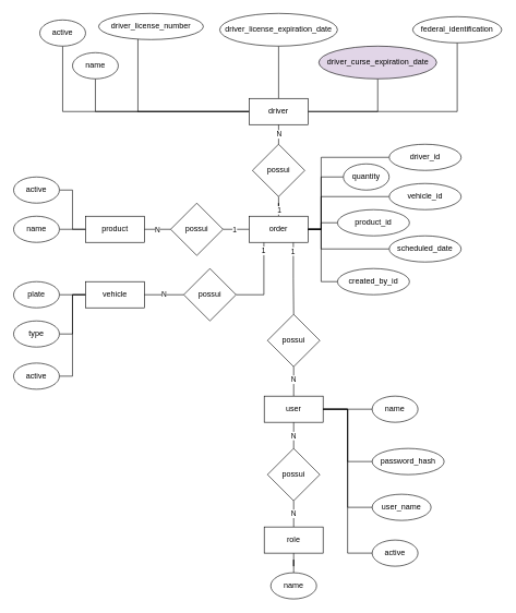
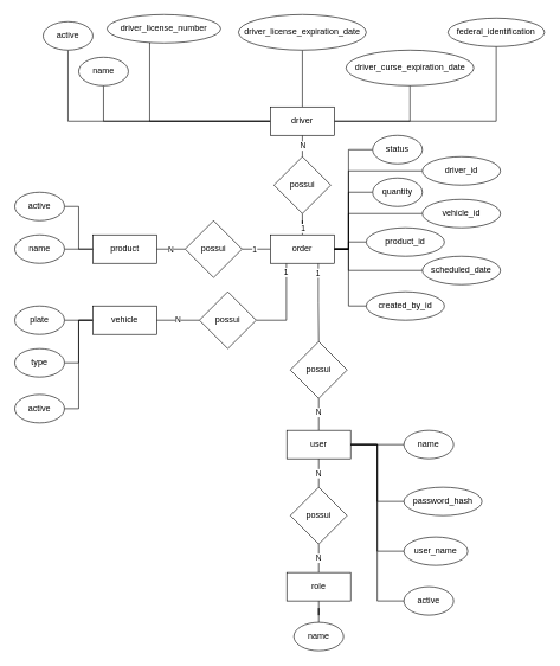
  <mxCell id="0" />
  <mxCell id="1" parent="0" />
  <mxCell id="2" style="edgeStyle=orthogonalEdgeStyle;rounded=0;orthogonalLoop=1;jettySize=auto;html=1;entryX=0.5;entryY=1;entryDx=0;entryDy=0;endArrow=none;endFill=0;" edge="1" parent="1" source="13" target="16"><mxGeometry relative="1" as="geometry" /></mxCell>
  <mxCell id="3" value="1" style="edgeLabel;html=1;align=center;verticalAlign=middle;resizable=0;points=[];" connectable="0" vertex="1" parent="2"><mxGeometry x="-0.632" y="1" relative="1" as="geometry"><mxPoint x="1" y="-1" as="offset" /></mxGeometry></mxCell>
  <mxCell id="4" style="edgeStyle=orthogonalEdgeStyle;rounded=0;orthogonalLoop=1;jettySize=auto;html=1;entryX=1;entryY=0.5;entryDx=0;entryDy=0;endArrow=none;endFill=0;" edge="1" parent="1" source="13" target="28"><mxGeometry relative="1" as="geometry" /></mxCell>
  <mxCell id="5" value="1" style="edgeLabel;html=1;align=center;verticalAlign=middle;resizable=0;points=[];" connectable="0" vertex="1" parent="4"><mxGeometry x="0.171" relative="1" as="geometry"><mxPoint as="offset" /></mxGeometry></mxCell>
  <mxCell id="6" style="edgeStyle=orthogonalEdgeStyle;rounded=0;orthogonalLoop=1;jettySize=auto;html=1;entryX=1;entryY=0.5;entryDx=0;entryDy=0;endArrow=none;endFill=0;exitX=0.25;exitY=1;exitDx=0;exitDy=0;" edge="1" parent="1" source="13" target="34"><mxGeometry relative="1" as="geometry"><Array as="points"><mxPoint x="403" y="450" /></Array></mxGeometry></mxCell>
  <mxCell id="7" value="1" style="edgeLabel;html=1;align=center;verticalAlign=middle;resizable=0;points=[];" connectable="0" vertex="1" parent="6"><mxGeometry x="-0.856" y="-1" relative="1" as="geometry"><mxPoint y="3" as="offset" /></mxGeometry></mxCell>
  <mxCell id="8" value="" style="edgeStyle=orthogonalEdgeStyle;rounded=0;orthogonalLoop=1;jettySize=auto;html=1;endArrow=none;endFill=0;" edge="1" parent="1" source="13" target="49"><mxGeometry relative="1" as="geometry"><Array as="points"><mxPoint x="490" y="350" /><mxPoint x="490" y="270" /></Array></mxGeometry></mxCell>
+ <mxCell id="9" style="edgeStyle=orthogonalEdgeStyle;rounded=0;orthogonalLoop=1;jettySize=auto;html=1;entryX=0;entryY=0.5;entryDx=0;entryDy=0;endArrow=none;endFill=0;" edge="1" parent="1" source="13" target="61"><mxGeometry relative="1" as="geometry"><Array as="points"><mxPoint x="490" y="350" /><mxPoint x="490" y="210" /></Array></mxGeometry></mxCell>
  <mxCell id="10" style="edgeStyle=orthogonalEdgeStyle;rounded=0;orthogonalLoop=1;jettySize=auto;html=1;exitX=0.75;exitY=1;exitDx=0;exitDy=0;endArrow=none;endFill=0;" edge="1" parent="1" source="13" target="37"><mxGeometry relative="1" as="geometry" /></mxCell>
  <mxCell id="11" value="1" style="edgeLabel;html=1;align=center;verticalAlign=middle;resizable=0;points=[];" connectable="0" vertex="1" parent="10"><mxGeometry x="-0.737" y="-1" relative="1" as="geometry"><mxPoint y="-2" as="offset" /></mxGeometry></mxCell>
  <mxCell id="12" style="edgeStyle=orthogonalEdgeStyle;rounded=0;orthogonalLoop=1;jettySize=auto;html=1;entryX=0;entryY=0.5;entryDx=0;entryDy=0;endArrow=none;endFill=0;" edge="1" parent="1" source="13" target="69"><mxGeometry relative="1" as="geometry"><Array as="points"><mxPoint x="490" y="350" /><mxPoint x="490" y="430" /></Array></mxGeometry></mxCell>
  <mxCell id="13" value="order" style="rounded=0;whiteSpace=wrap;html=1;" vertex="1" parent="1"><mxGeometry x="380" y="330" width="90" height="40" as="geometry" /></mxCell>
  <mxCell id="14" style="edgeStyle=orthogonalEdgeStyle;rounded=0;orthogonalLoop=1;jettySize=auto;html=1;entryX=0.5;entryY=1;entryDx=0;entryDy=0;endArrow=none;endFill=0;" edge="1" parent="1" source="16" target="23"><mxGeometry relative="1" as="geometry" /></mxCell>
  <mxCell id="15" value="N" style="edgeLabel;html=1;align=center;verticalAlign=middle;resizable=0;points=[];" connectable="0" vertex="1" parent="14"><mxGeometry x="0.045" y="1" relative="1" as="geometry"><mxPoint x="-1" y="-2" as="offset" /></mxGeometry></mxCell>
  <mxCell id="16" value="possui" style="rhombus;whiteSpace=wrap;html=1;" vertex="1" parent="1"><mxGeometry x="385" y="220" width="80" height="80" as="geometry" /></mxCell>
  <mxCell id="17" style="edgeStyle=orthogonalEdgeStyle;rounded=0;orthogonalLoop=1;jettySize=auto;html=1;entryX=0.5;entryY=1;entryDx=0;entryDy=0;endArrow=none;endFill=0;" edge="1" parent="1" source="23" target="46"><mxGeometry relative="1" as="geometry" /></mxCell>
  <mxCell id="18" style="edgeStyle=orthogonalEdgeStyle;rounded=0;orthogonalLoop=1;jettySize=auto;html=1;entryX=0.5;entryY=1;entryDx=0;entryDy=0;endArrow=none;endFill=0;" edge="1" parent="1" source="23" target="52"><mxGeometry relative="1" as="geometry" /></mxCell>
  <mxCell id="19" style="edgeStyle=orthogonalEdgeStyle;rounded=0;orthogonalLoop=1;jettySize=auto;html=1;endArrow=none;endFill=0;" edge="1" parent="1" source="23" target="53"><mxGeometry relative="1" as="geometry"><Array as="points"><mxPoint x="210" y="170" /></Array></mxGeometry></mxCell>
  <mxCell id="20" style="edgeStyle=orthogonalEdgeStyle;rounded=0;orthogonalLoop=1;jettySize=auto;html=1;endArrow=none;endFill=0;" edge="1" parent="1" source="23" target="55"><mxGeometry relative="1" as="geometry" /></mxCell>
  <mxCell id="21" style="edgeStyle=orthogonalEdgeStyle;rounded=0;orthogonalLoop=1;jettySize=auto;html=1;endArrow=none;endFill=0;" edge="1" parent="1" source="23" target="56"><mxGeometry relative="1" as="geometry" /></mxCell>
  <mxCell id="22" value="" style="edgeStyle=orthogonalEdgeStyle;rounded=0;orthogonalLoop=1;jettySize=auto;html=1;endArrow=none;endFill=0;" edge="1" parent="1" source="23" target="54"><mxGeometry relative="1" as="geometry" /></mxCell>
  <mxCell id="23" value="driver" style="rounded=0;whiteSpace=wrap;html=1;" vertex="1" parent="1"><mxGeometry x="380" y="150" width="90" height="40" as="geometry" /></mxCell>
  <mxCell id="24" style="edgeStyle=orthogonalEdgeStyle;rounded=0;orthogonalLoop=1;jettySize=auto;html=1;entryX=1;entryY=0.5;entryDx=0;entryDy=0;endArrow=none;endFill=0;" edge="1" parent="1" source="25" target="47"><mxGeometry relative="1" as="geometry" /></mxCell>
  <mxCell id="25" value="product" style="rounded=0;whiteSpace=wrap;html=1;" vertex="1" parent="1"><mxGeometry x="130" y="330" width="90" height="40" as="geometry" /></mxCell>
  <mxCell id="26" style="edgeStyle=orthogonalEdgeStyle;rounded=0;orthogonalLoop=1;jettySize=auto;html=1;entryX=1;entryY=0.5;entryDx=0;entryDy=0;endArrow=none;endFill=0;" edge="1" parent="1" source="28" target="25"><mxGeometry relative="1" as="geometry" /></mxCell>
  <mxCell id="27" value="N" style="edgeLabel;html=1;align=center;verticalAlign=middle;resizable=0;points=[];" connectable="0" vertex="1" parent="26"><mxGeometry x="0.067" relative="1" as="geometry"><mxPoint as="offset" /></mxGeometry></mxCell>
  <mxCell id="28" value="possui" style="rhombus;whiteSpace=wrap;html=1;" vertex="1" parent="1"><mxGeometry x="260" y="310" width="80" height="80" as="geometry" /></mxCell>
  <mxCell id="29" style="edgeStyle=orthogonalEdgeStyle;rounded=0;orthogonalLoop=1;jettySize=auto;html=1;endArrow=none;endFill=0;" edge="1" parent="1" source="32" target="60"><mxGeometry relative="1" as="geometry" /></mxCell>
  <mxCell id="30" style="edgeStyle=orthogonalEdgeStyle;rounded=0;orthogonalLoop=1;jettySize=auto;html=1;entryX=1;entryY=0.5;entryDx=0;entryDy=0;endArrow=none;endFill=0;" edge="1" parent="1" source="32" target="59"><mxGeometry relative="1" as="geometry" /></mxCell>
  <mxCell id="31" style="edgeStyle=orthogonalEdgeStyle;rounded=0;orthogonalLoop=1;jettySize=auto;html=1;entryX=1;entryY=0.5;entryDx=0;entryDy=0;endArrow=none;endFill=0;" edge="1" parent="1" source="32" target="48"><mxGeometry relative="1" as="geometry" /></mxCell>
  <mxCell id="32" value="vehicle" style="rounded=0;whiteSpace=wrap;html=1;" vertex="1" parent="1"><mxGeometry x="130" y="430" width="90" height="40" as="geometry" /></mxCell>
  <mxCell id="33" value="N" style="edgeStyle=orthogonalEdgeStyle;rounded=0;orthogonalLoop=1;jettySize=auto;html=1;entryX=1;entryY=0.5;entryDx=0;entryDy=0;endArrow=none;endFill=0;" edge="1" parent="1" source="34" target="32"><mxGeometry relative="1" as="geometry" /></mxCell>
  <mxCell id="34" value="possui" style="rhombus;whiteSpace=wrap;html=1;" vertex="1" parent="1"><mxGeometry x="280" y="410" width="80" height="80" as="geometry" /></mxCell>
  <mxCell id="35" value="" style="edgeStyle=orthogonalEdgeStyle;rounded=0;orthogonalLoop=1;jettySize=auto;html=1;endArrow=none;endFill=0;" edge="1" parent="1" source="37" target="40"><mxGeometry relative="1" as="geometry" /></mxCell>
  <mxCell id="36" value="N" style="edgeLabel;html=1;align=center;verticalAlign=middle;resizable=0;points=[];" connectable="0" vertex="1" parent="35"><mxGeometry x="-0.091" y="-1" relative="1" as="geometry"><mxPoint y="-1" as="offset" /></mxGeometry></mxCell>
  <mxCell id="37" value="possui" style="rhombus;whiteSpace=wrap;html=1;" vertex="1" parent="1"><mxGeometry x="408" y="480" width="80" height="80" as="geometry" /></mxCell>
  <mxCell id="38" value="" style="edgeStyle=orthogonalEdgeStyle;rounded=0;orthogonalLoop=1;jettySize=auto;html=1;endArrow=none;endFill=0;" edge="1" parent="1" source="40" target="43"><mxGeometry relative="1" as="geometry" /></mxCell>
  <mxCell id="39" value="N" style="edgeLabel;html=1;align=center;verticalAlign=middle;resizable=0;points=[];" connectable="0" vertex="1" parent="38"><mxGeometry x="-0.217" y="-1" relative="1" as="geometry"><mxPoint y="4" as="offset" /></mxGeometry></mxCell>
  <mxCell id="40" value="user" style="rounded=0;whiteSpace=wrap;html=1;" vertex="1" parent="1"><mxGeometry x="403" y="605" width="90" height="40" as="geometry" /></mxCell>
  <mxCell id="41" value="" style="edgeStyle=orthogonalEdgeStyle;rounded=0;orthogonalLoop=1;jettySize=auto;html=1;endArrow=none;endFill=0;" edge="1" parent="1" source="43" target="45"><mxGeometry relative="1" as="geometry" /></mxCell>
  <mxCell id="42" value="N" style="edgeLabel;html=1;align=center;verticalAlign=middle;resizable=0;points=[];" connectable="0" vertex="1" parent="41"><mxGeometry x="-0.05" y="-1" relative="1" as="geometry"><mxPoint as="offset" /></mxGeometry></mxCell>
  <mxCell id="43" value="possui" style="rhombus;whiteSpace=wrap;html=1;" vertex="1" parent="1"><mxGeometry x="408" y="685" width="80" height="80" as="geometry" /></mxCell>
  <mxCell id="44" style="edgeStyle=orthogonalEdgeStyle;rounded=0;orthogonalLoop=1;jettySize=auto;html=1;endArrow=none;endFill=0;" edge="1" parent="1" source="45" target="68"><mxGeometry relative="1" as="geometry" /></mxCell>
  <mxCell id="45" value="role" style="rounded=0;whiteSpace=wrap;html=1;" vertex="1" parent="1"><mxGeometry x="403" y="805" width="90" height="40" as="geometry" /></mxCell>
  <mxCell id="46" value="active" style="ellipse;whiteSpace=wrap;html=1;" vertex="1" parent="1"><mxGeometry x="60" y="30" width="70" height="40" as="geometry" /></mxCell>
  <mxCell id="47" value="active" style="ellipse;whiteSpace=wrap;html=1;" vertex="1" parent="1"><mxGeometry x="20" y="270" width="70" height="40" as="geometry" /></mxCell>
  <mxCell id="48" value="active" style="ellipse;whiteSpace=wrap;html=1;" vertex="1" parent="1"><mxGeometry x="20" y="554.5" width="70" height="40" as="geometry" /></mxCell>
  <mxCell id="49" value="quantity" style="ellipse;whiteSpace=wrap;html=1;" vertex="1" parent="1"><mxGeometry x="524" y="250" width="70" height="40" as="geometry" /></mxCell>
  <mxCell id="50" style="edgeStyle=orthogonalEdgeStyle;rounded=0;orthogonalLoop=1;jettySize=auto;html=1;entryX=1;entryY=0.5;entryDx=0;entryDy=0;endArrow=none;endFill=0;" edge="1" parent="1" source="51" target="40"><mxGeometry relative="1" as="geometry" /></mxCell>
  <mxCell id="51" value="active" style="ellipse;whiteSpace=wrap;html=1;" vertex="1" parent="1"><mxGeometry x="568" y="825" width="70" height="40" as="geometry" /></mxCell>
  <mxCell id="52" value="name" style="ellipse;whiteSpace=wrap;html=1;" vertex="1" parent="1"><mxGeometry x="110" y="80" width="70" height="40" as="geometry" /></mxCell>
  <mxCell id="53" value="driver_license_number" style="ellipse;whiteSpace=wrap;html=1;" vertex="1" parent="1"><mxGeometry x="150" y="20" width="160" height="40" as="geometry" /></mxCell>
  <mxCell id="54" value="driver_license_expiration_date" style="ellipse;whiteSpace=wrap;html=1;" vertex="1" parent="1"><mxGeometry x="335" y="20" width="180" height="50" as="geometry" /></mxCell>
- <mxCell id="55" value="driver_curse_expiration_date" style="ellipse;whiteSpace=wrap;html=1;fillColor=#e1d5e7;" vertex="1" parent="1"><mxGeometry x="486.5" y="70" width="180" height="50" as="geometry" /></mxCell>
+ <mxCell id="55" value="driver_curse_expiration_date" style="ellipse;whiteSpace=wrap;html=1;" vertex="1" parent="1"><mxGeometry x="486.5" y="70" width="180" height="50" as="geometry" /></mxCell>
  <mxCell id="56" value="federal_identification" style="ellipse;whiteSpace=wrap;html=1;" vertex="1" parent="1"><mxGeometry x="630" y="25" width="136" height="40" as="geometry" /></mxCell>
  <mxCell id="57" value="" style="edgeStyle=orthogonalEdgeStyle;rounded=0;orthogonalLoop=1;jettySize=auto;html=1;endArrow=none;endFill=0;" edge="1" parent="1" source="58" target="25"><mxGeometry relative="1" as="geometry" /></mxCell>
  <mxCell id="58" value="name" style="ellipse;whiteSpace=wrap;html=1;" vertex="1" parent="1"><mxGeometry x="20" y="330" width="70" height="40" as="geometry" /></mxCell>
  <mxCell id="59" value="type" style="ellipse;whiteSpace=wrap;html=1;" vertex="1" parent="1"><mxGeometry x="20" y="490" width="70" height="40" as="geometry" /></mxCell>
  <mxCell id="60" value="plate" style="ellipse;whiteSpace=wrap;html=1;" vertex="1" parent="1"><mxGeometry x="20" y="430" width="70" height="40" as="geometry" /></mxCell>
+ <mxCell id="61" value="status" style="ellipse;whiteSpace=wrap;html=1;" vertex="1" parent="1"><mxGeometry x="524" y="190" width="70" height="40" as="geometry" /></mxCell>
  <mxCell id="62" style="edgeStyle=orthogonalEdgeStyle;rounded=0;orthogonalLoop=1;jettySize=auto;html=1;entryX=1;entryY=0.5;entryDx=0;entryDy=0;endArrow=none;endFill=0;" edge="1" parent="1" source="63" target="40"><mxGeometry relative="1" as="geometry" /></mxCell>
  <mxCell id="63" value="name" style="ellipse;whiteSpace=wrap;html=1;" vertex="1" parent="1"><mxGeometry x="568" y="605" width="70" height="40" as="geometry" /></mxCell>
  <mxCell id="64" style="edgeStyle=orthogonalEdgeStyle;rounded=0;orthogonalLoop=1;jettySize=auto;html=1;entryX=1;entryY=0.5;entryDx=0;entryDy=0;endArrow=none;endFill=0;" edge="1" parent="1" source="65" target="40"><mxGeometry relative="1" as="geometry" /></mxCell>
  <mxCell id="65" value="password_hash" style="ellipse;whiteSpace=wrap;html=1;" vertex="1" parent="1"><mxGeometry x="568" y="685" width="110" height="40" as="geometry" /></mxCell>
  <mxCell id="66" style="edgeStyle=orthogonalEdgeStyle;rounded=0;orthogonalLoop=1;jettySize=auto;html=1;entryX=1;entryY=0.5;entryDx=0;entryDy=0;endArrow=none;endFill=0;" edge="1" parent="1" source="67" target="40"><mxGeometry relative="1" as="geometry" /></mxCell>
  <mxCell id="67" value="user_name" style="ellipse;whiteSpace=wrap;html=1;" vertex="1" parent="1"><mxGeometry x="568" y="755" width="90" height="40" as="geometry" /></mxCell>
  <mxCell id="68" value="name" style="ellipse;whiteSpace=wrap;html=1;" vertex="1" parent="1"><mxGeometry x="413" y="875" width="70" height="40" as="geometry" /></mxCell>
  <mxCell id="69" value="created_by_id" style="ellipse;whiteSpace=wrap;html=1;" vertex="1" parent="1"><mxGeometry x="515" y="410" width="110" height="40" as="geometry" /></mxCell>
  <mxCell id="70" style="edgeStyle=orthogonalEdgeStyle;rounded=0;orthogonalLoop=1;jettySize=auto;html=1;endArrow=none;endFill=0;exitX=0;exitY=0.5;exitDx=0;exitDy=0;" edge="1" parent="1" source="71" target="13"><mxGeometry relative="1" as="geometry"><Array as="points"><mxPoint x="594" y="240" /><mxPoint x="490" y="240" /><mxPoint x="490" y="350" /></Array></mxGeometry></mxCell>
  <mxCell id="71" value="driver_id" style="ellipse;whiteSpace=wrap;html=1;" vertex="1" parent="1"><mxGeometry x="594" y="220" width="110" height="40" as="geometry" /></mxCell>
  <mxCell id="72" style="edgeStyle=orthogonalEdgeStyle;rounded=0;orthogonalLoop=1;jettySize=auto;html=1;entryX=1;entryY=0.5;entryDx=0;entryDy=0;endArrow=none;endFill=0;" edge="1" parent="1" source="73" target="13"><mxGeometry relative="1" as="geometry"><Array as="points"><mxPoint x="490" y="380" /><mxPoint x="490" y="350" /></Array></mxGeometry></mxCell>
  <mxCell id="73" value="scheduled_date" style="ellipse;whiteSpace=wrap;html=1;" vertex="1" parent="1"><mxGeometry x="594" y="360" width="110" height="40" as="geometry" /></mxCell>
  <mxCell id="74" style="edgeStyle=orthogonalEdgeStyle;rounded=0;orthogonalLoop=1;jettySize=auto;html=1;entryX=1;entryY=0.5;entryDx=0;entryDy=0;endArrow=none;endFill=0;" edge="1" parent="1" source="75" target="13"><mxGeometry relative="1" as="geometry"><Array as="points"><mxPoint x="490" y="300" /><mxPoint x="490" y="350" /></Array></mxGeometry></mxCell>
  <mxCell id="75" value="vehicle_id" style="ellipse;whiteSpace=wrap;html=1;" vertex="1" parent="1"><mxGeometry x="594" y="280" width="110" height="40" as="geometry" /></mxCell>
  <mxCell id="76" style="edgeStyle=orthogonalEdgeStyle;rounded=0;orthogonalLoop=1;jettySize=auto;html=1;entryX=1;entryY=0.5;entryDx=0;entryDy=0;endArrow=none;endFill=0;" edge="1" parent="1" source="77" target="13"><mxGeometry relative="1" as="geometry"><Array as="points"><mxPoint x="490" y="340" /><mxPoint x="490" y="350" /></Array></mxGeometry></mxCell>
  <mxCell id="77" value="product_id" style="ellipse;whiteSpace=wrap;html=1;" vertex="1" parent="1"><mxGeometry x="515" y="320" width="110" height="40" as="geometry" /></mxCell>
